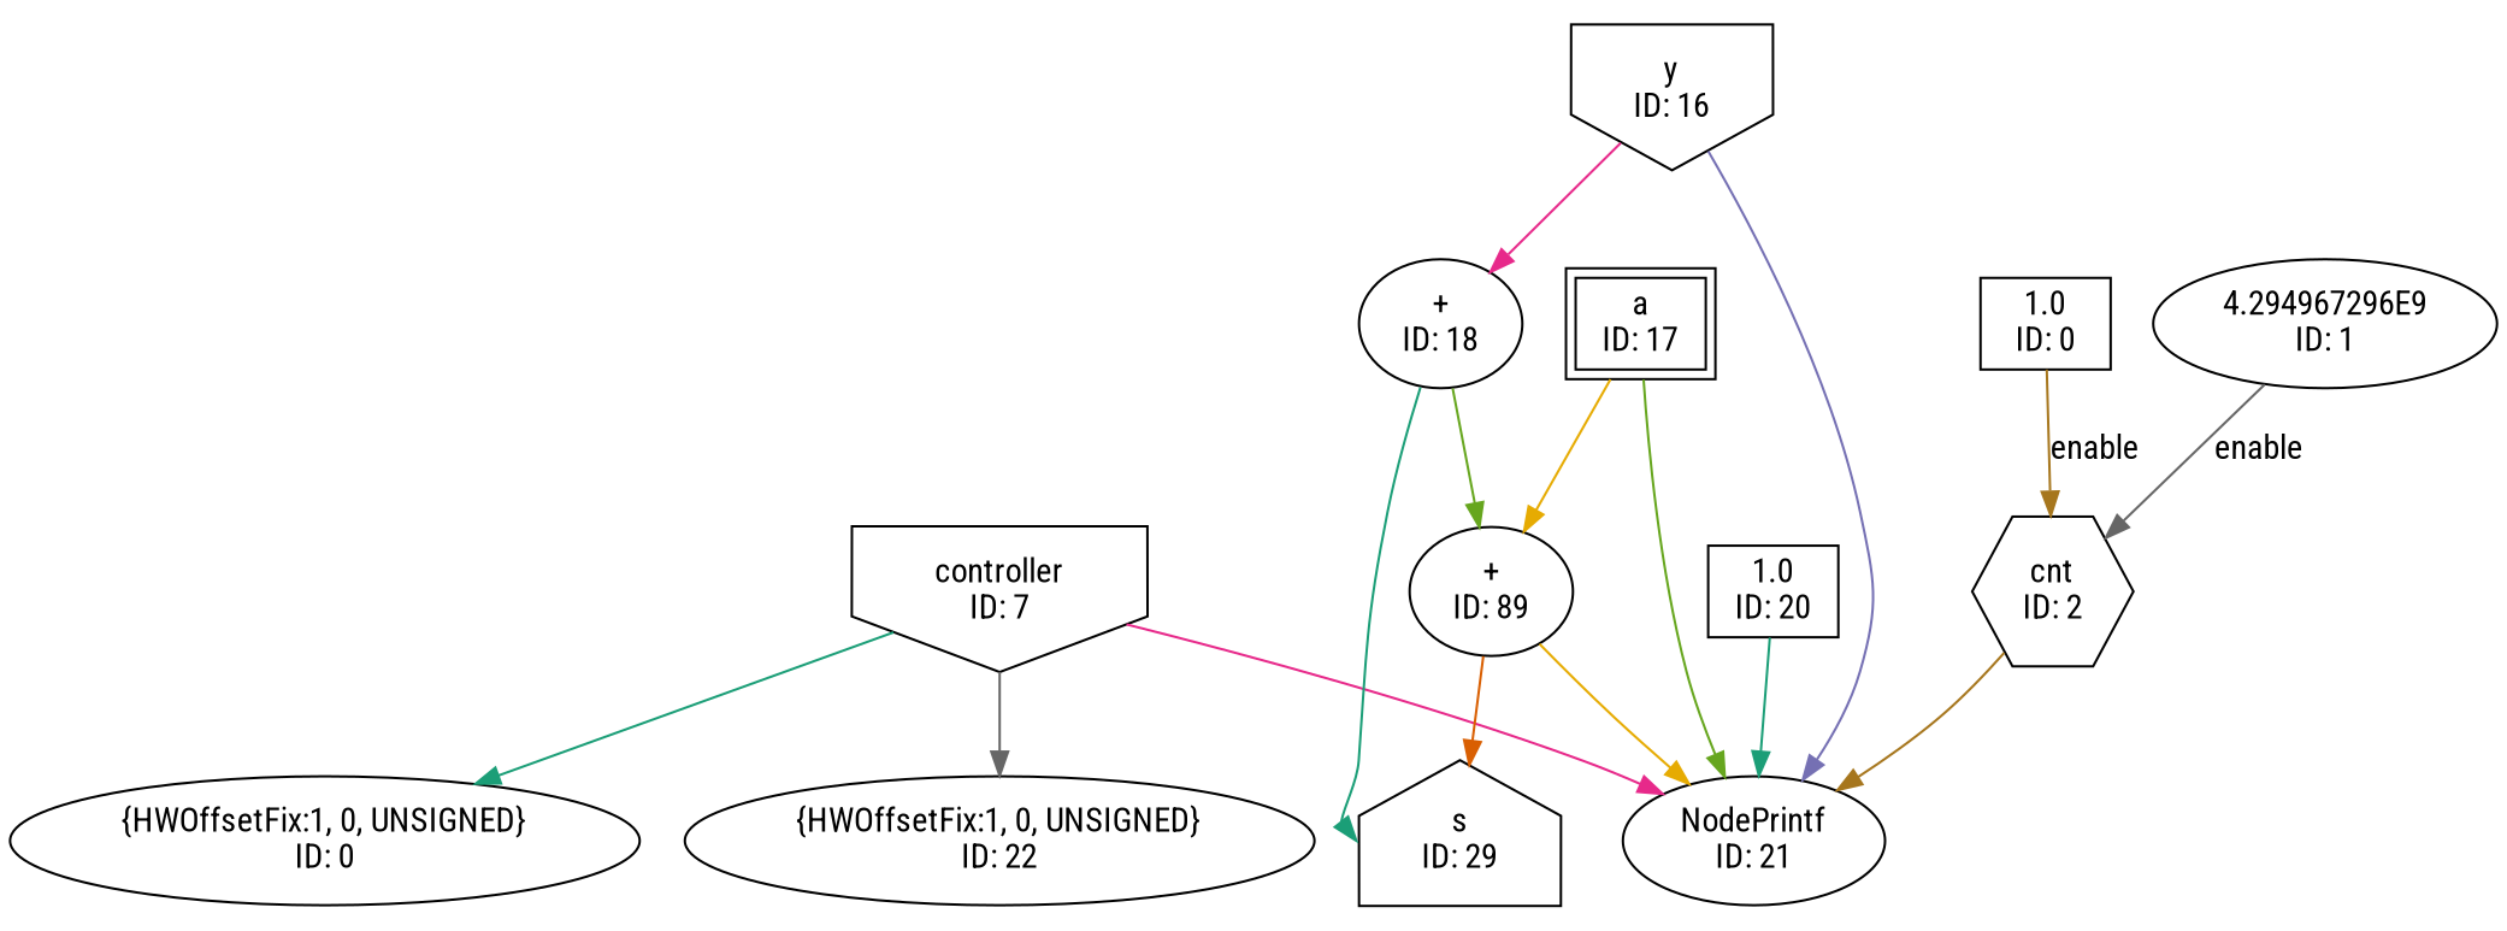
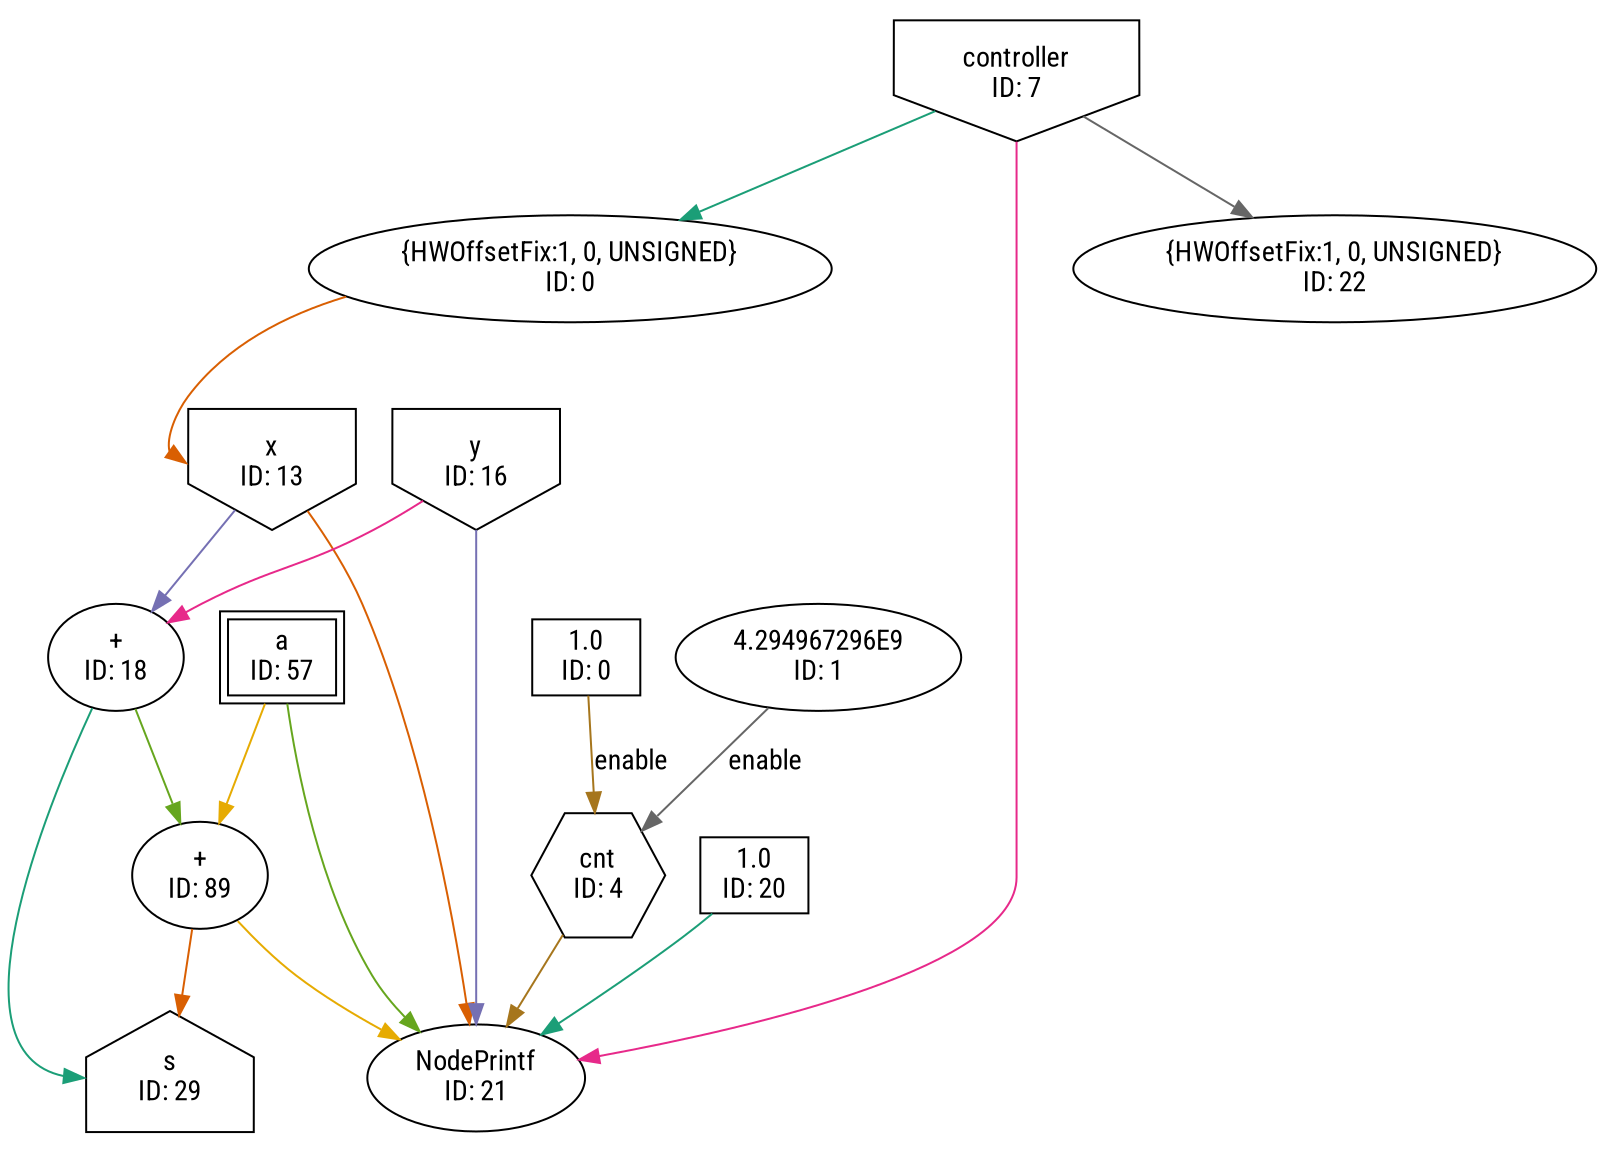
  digraph {
    fontname="Roboto Condensed"
    node [fontname="Roboto Condensed"]
    edge [color="/dark28/1" fontname="Roboto Condensed" photon_data="EDGE,SrcNode:5,SrcNodePort:data"]
    n1 [label="1.0\nID: 20" shape=box]
    n2 [label="NodePrintf\nID: 21"]
    n3 [label="controller\nID: 7" shape=invhouse]
    n4 [label="{HWOffsetFix:1, 0, UNSIGNED}\nID: 0"]
    n5 [label="{HWOffsetFix:1, 0, UNSIGNED}\nID: 22"]
+   n6 [label="x\nID: 13" shape=invhouse]
    n7 [label="+\nID: 18"]
    n8 [label="+\nID: 89"]
    n9 [label="s\nID: 29" shape=house]
    n10 [label="y\nID: 16" shape=invhouse]
-   n11 [label="a\nID: 17" peripheries=2 shape=box]
+   n11 [label="a\nID: 57" peripheries=2 shape=box]
    n12 [label="1.0\nID: 0" shape=box]
-   n13 [label="cnt\nID: 2" shape=hexagon]
+   n13 [label="cnt\nID: 4" shape=hexagon]
    n14 [label="4.294967296E9\nID: 1" shape=ellipse]
    n1 -> n2 [photon_data="EDGE,SrcNode:20,SrcNodePort:value"]
    n3 -> n2 [color="/dark28/4"]
    n3 -> n4
    n3 -> n5 [color="/dark28/8"]
+   n4 -> n6 [color="/dark28/2" headport=w photon_data=""]
+   n6 -> n2 [color="/dark28/2" photon_data="EDGE,SrcNode:13,SrcNodePort:data"]
+   n6 -> n7 [color="/dark28/3" photon_data="EDGE,SrcNode:13,SrcNodePort:data"]
    n7 -> n8 [color="/dark28/5" photon_data="EDGE,SrcNode:18,SrcNodePort:result"]
    n7 -> n9 [headport=w photon_data=""]
    n8 -> n2 [color="/dark28/6" photon_data="EDGE,SrcNode:19,SrcNodePort:result"]
    n8 -> n9 [color="/dark28/2" photon_data="EDGE,SrcNode:19,SrcNodePort:result"]
    n10 -> n2 [color="/dark28/3" photon_data="EDGE,SrcNode:16,SrcNodePort:data"]
    n10 -> n7 [color="/dark28/4" photon_data="EDGE,SrcNode:16,SrcNodePort:data"]
    n11 -> n2 [color="/dark28/5" photon_data="EDGE,SrcNode:17,SrcNodePort:a"]
    n11 -> n8 [color="/dark28/6" photon_data="EDGE,SrcNode:17,SrcNodePort:a"]
    n12 -> n13 [color="/dark28/7" label=enable photon_data="EDGE,SrcNode:0,SrcNodePort:value"]
    n13 -> n2 [color="/dark28/7" photon_data="EDGE,SrcNode:2,SrcNodePort:count"]
    n14 -> n13 [color="/dark28/8" label=enable photon_data="EDGE,SrcNode:1,SrcNodePort:value"]
  }
